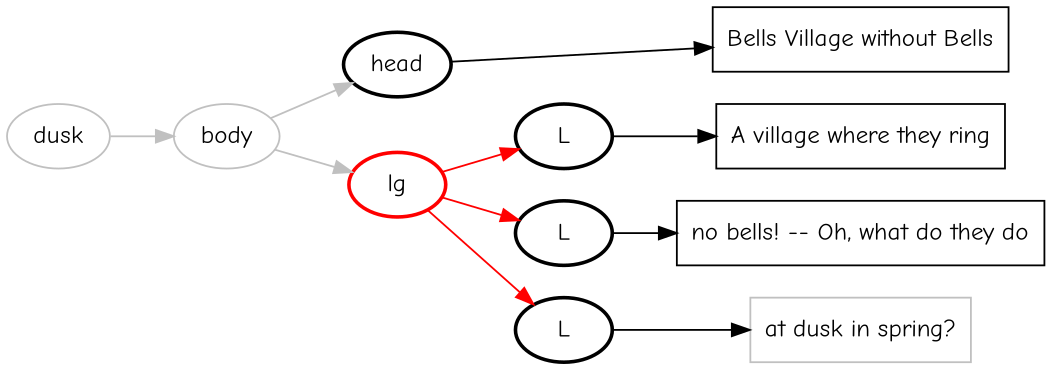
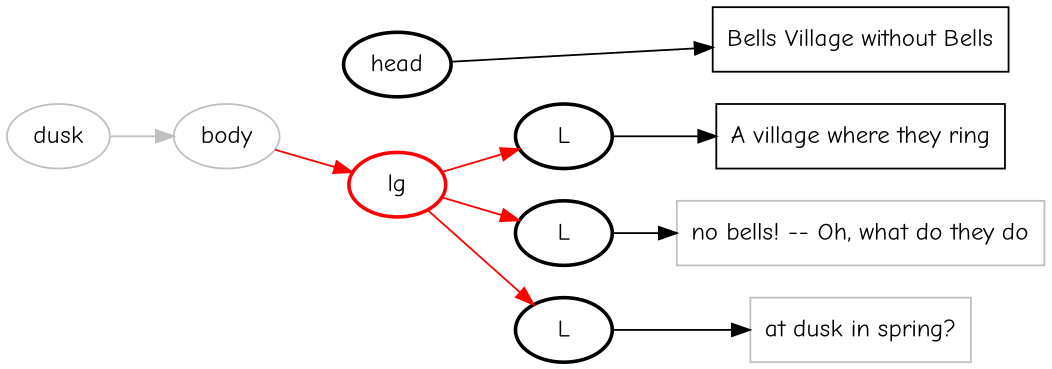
  digraph {
    fontname="Comic Neue"
    rankdir=LR
    node [fontname="Comic Neue" shape=oval color=black]
    edge [color=black fontname="Comic Neue"]
    n1 [label="Bells Village without Bells" shape=rectangle color=""]
    n2 [label="A village where they ring" shape=rectangle color=""]
-   n3 [label="no bells! -- Oh, what do they do" shape=rectangle color=""]
+   n3 [label="no bells! -- Oh, what do they do" shape=rectangle color=gray]
    n4 [color=gray label="at dusk in spring?" shape=rectangle]
    n5 [color=gray label=dusk]
    body [color=gray]
    n7 [label=head style=bold]
    n8 [color=red label=lg style=bold]
    n9 [label=L style=bold]
    n10 [label=L style=bold]
    n11 [label=L style=bold]
    subgraph sub_1 {
      rank=same
      n1
      n2
      n3
      n4
    }
    n5 -> body [color=gray]
-   body -> n7 [color=gray]
-   body -> n8 [color=gray]
+   body -> n8 [color=red]
    n7 -> n1
    n8 -> n9 [color=red]
    n8 -> n10 [color=red]
    n8 -> n11 [color=red]
    n9 -> n2
    n10 -> n3
    n11 -> n4
  }
